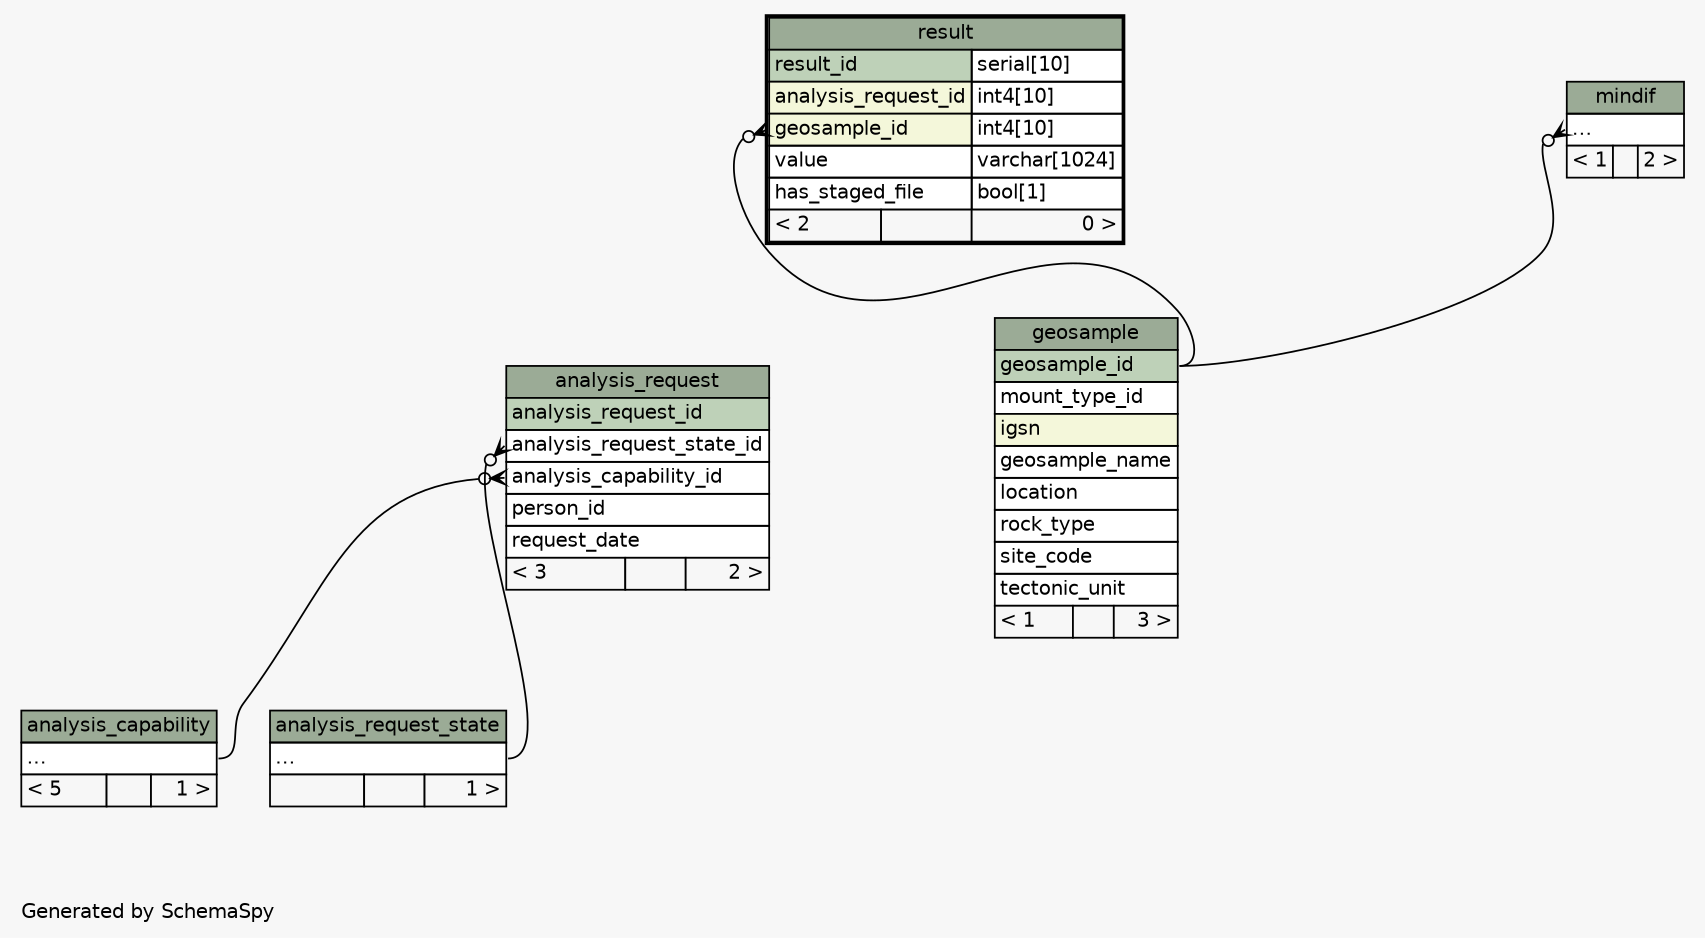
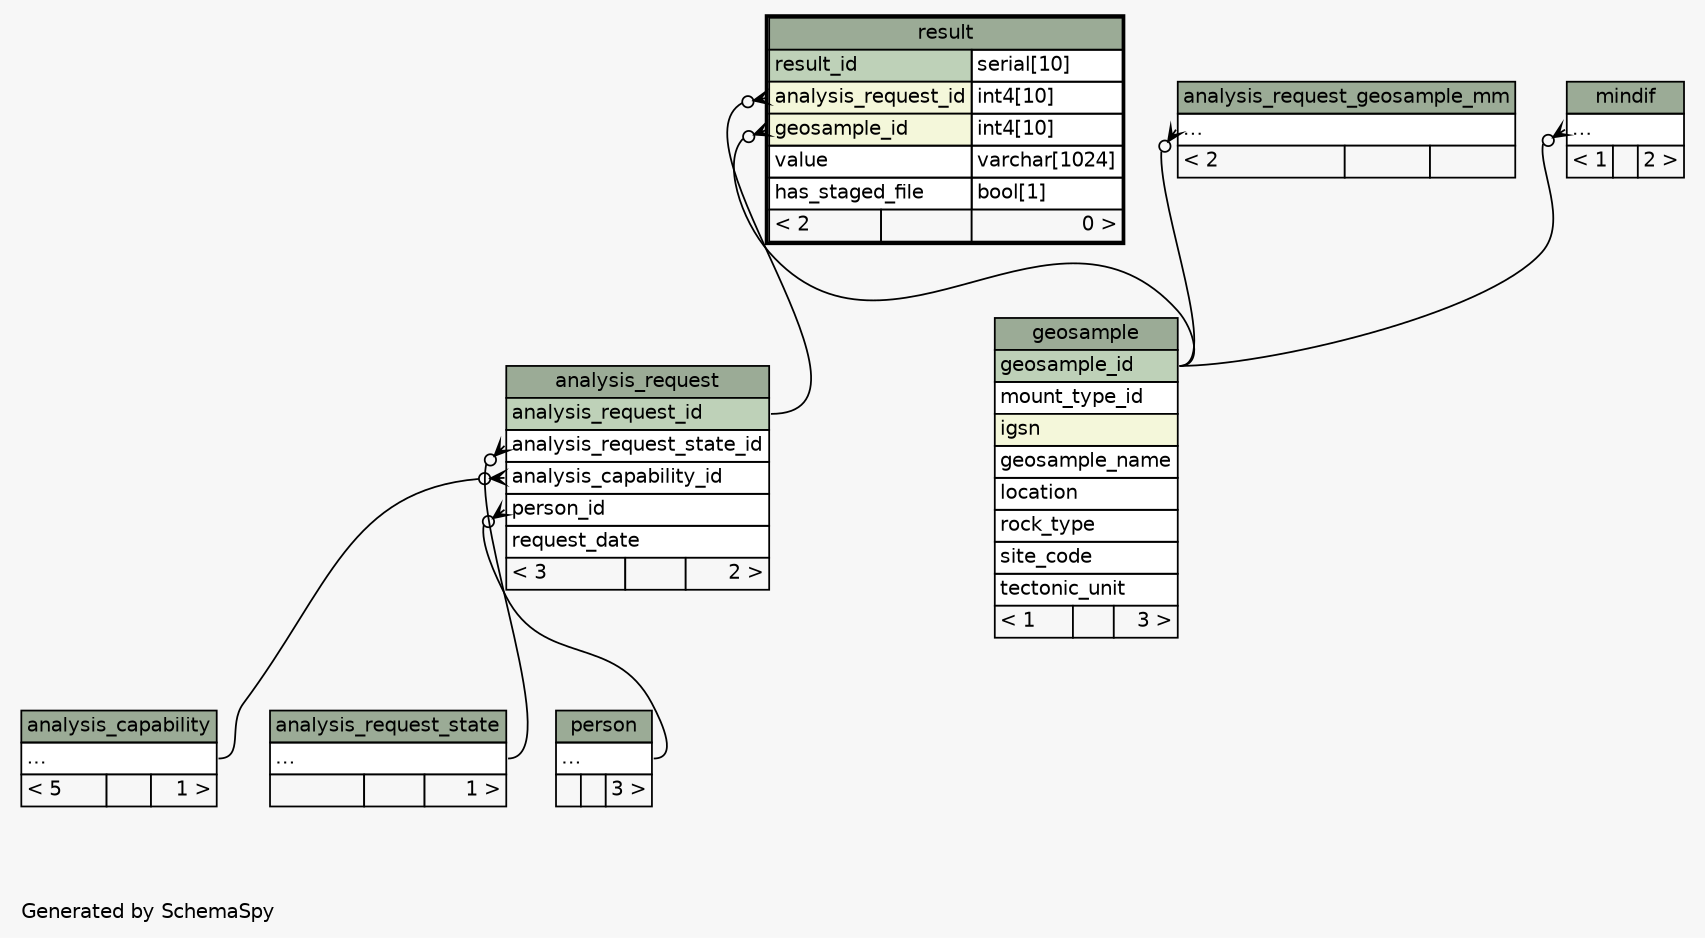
  digraph {
    bgcolor="#f7f7f7"
    fontname=Helvetica
    fontsize=11
    label="\nGenerated by SchemaSpy"
    labeljust=l
    nodesep=0.18
    rankdir=TB
    ranksep=0.46
    node [fontname=Helvetica fontsize=11 shape=plaintext]
    edge [arrowhead=none arrowsize=0.8 arrowtail=crowodot dir=back headport="elipses:e" tailport="elipses:w"]
    n1 [label=<     <TABLE BORDER="0" CELLBORDER="1" CELLSPACING="0" BGCOLOR="#ffffff">       <TR><TD COLSPAN="3" BGCOLOR="#9bab96" ALIGN="CENTER">analysis_request</TD></TR>       <TR><TD PORT="analysis_request_id" COLSPAN="3" BGCOLOR="#bed1b8" ALIGN="LEFT">analysis_request_id</TD></TR>       <TR><TD PORT="analysis_request_state_id" COLSPAN="3" ALIGN="LEFT">analysis_request_state_id</TD></TR>       <TR><TD PORT="analysis_capability_id" COLSPAN="3" ALIGN="LEFT">analysis_capability_id</TD></TR>       <TR><TD PORT="person_id" COLSPAN="3" ALIGN="LEFT">person_id</TD></TR>       <TR><TD PORT="request_date" COLSPAN="3" ALIGN="LEFT">request_date</TD></TR>       <TR><TD ALIGN="LEFT" BGCOLOR="#f7f7f7">&lt; 3</TD><TD ALIGN="RIGHT" BGCOLOR="#f7f7f7">  </TD><TD ALIGN="RIGHT" BGCOLOR="#f7f7f7">2 &gt;</TD></TR>     </TABLE>>]
    n2 [label=<     <TABLE BORDER="0" CELLBORDER="1" CELLSPACING="0" BGCOLOR="#ffffff">       <TR><TD COLSPAN="3" BGCOLOR="#9bab96" ALIGN="CENTER">analysis_capability</TD></TR>       <TR><TD PORT="elipses" COLSPAN="3" ALIGN="LEFT">...</TD></TR>       <TR><TD ALIGN="LEFT" BGCOLOR="#f7f7f7">&lt; 5</TD><TD ALIGN="RIGHT" BGCOLOR="#f7f7f7">  </TD><TD ALIGN="RIGHT" BGCOLOR="#f7f7f7">1 &gt;</TD></TR>     </TABLE>>]
    n3 [label=<     <TABLE BORDER="0" CELLBORDER="1" CELLSPACING="0" BGCOLOR="#ffffff">       <TR><TD COLSPAN="3" BGCOLOR="#9bab96" ALIGN="CENTER">analysis_request_state</TD></TR>       <TR><TD PORT="elipses" COLSPAN="3" ALIGN="LEFT">...</TD></TR>       <TR><TD ALIGN="LEFT" BGCOLOR="#f7f7f7">  </TD><TD ALIGN="RIGHT" BGCOLOR="#f7f7f7">  </TD><TD ALIGN="RIGHT" BGCOLOR="#f7f7f7">1 &gt;</TD></TR>     </TABLE>>]
+   n4 [label=<     <TABLE BORDER="0" CELLBORDER="1" CELLSPACING="0" BGCOLOR="#ffffff">       <TR><TD COLSPAN="3" BGCOLOR="#9bab96" ALIGN="CENTER">person</TD></TR>       <TR><TD PORT="elipses" COLSPAN="3" ALIGN="LEFT">...</TD></TR>       <TR><TD ALIGN="LEFT" BGCOLOR="#f7f7f7">  </TD><TD ALIGN="RIGHT" BGCOLOR="#f7f7f7">  </TD><TD ALIGN="RIGHT" BGCOLOR="#f7f7f7">3 &gt;</TD></TR>     </TABLE>>]
+   n5 [label=<     <TABLE BORDER="0" CELLBORDER="1" CELLSPACING="0" BGCOLOR="#ffffff">       <TR><TD COLSPAN="3" BGCOLOR="#9bab96" ALIGN="CENTER">analysis_request_geosample_mm</TD></TR>       <TR><TD PORT="elipses" COLSPAN="3" ALIGN="LEFT">...</TD></TR>       <TR><TD ALIGN="LEFT" BGCOLOR="#f7f7f7">&lt; 2</TD><TD ALIGN="RIGHT" BGCOLOR="#f7f7f7">  </TD><TD ALIGN="RIGHT" BGCOLOR="#f7f7f7">  </TD></TR>     </TABLE>>]
    n6 [label=<     <TABLE BORDER="0" CELLBORDER="1" CELLSPACING="0" BGCOLOR="#ffffff">       <TR><TD COLSPAN="3" BGCOLOR="#9bab96" ALIGN="CENTER">geosample</TD></TR>       <TR><TD PORT="geosample_id" COLSPAN="3" BGCOLOR="#bed1b8" ALIGN="LEFT">geosample_id</TD></TR>       <TR><TD PORT="mount_type_id" COLSPAN="3" ALIGN="LEFT">mount_type_id</TD></TR>       <TR><TD PORT="igsn" COLSPAN="3" BGCOLOR="#f4f7da" ALIGN="LEFT">igsn</TD></TR>       <TR><TD PORT="geosample_name" COLSPAN="3" ALIGN="LEFT">geosample_name</TD></TR>       <TR><TD PORT="location" COLSPAN="3" ALIGN="LEFT">location</TD></TR>       <TR><TD PORT="rock_type" COLSPAN="3" ALIGN="LEFT">rock_type</TD></TR>       <TR><TD PORT="site_code" COLSPAN="3" ALIGN="LEFT">site_code</TD></TR>       <TR><TD PORT="tectonic_unit" COLSPAN="3" ALIGN="LEFT">tectonic_unit</TD></TR>       <TR><TD ALIGN="LEFT" BGCOLOR="#f7f7f7">&lt; 1</TD><TD ALIGN="RIGHT" BGCOLOR="#f7f7f7">  </TD><TD ALIGN="RIGHT" BGCOLOR="#f7f7f7">3 &gt;</TD></TR>     </TABLE>>]
    n7 [label=<     <TABLE BORDER="0" CELLBORDER="1" CELLSPACING="0" BGCOLOR="#ffffff">       <TR><TD COLSPAN="3" BGCOLOR="#9bab96" ALIGN="CENTER">mindif</TD></TR>       <TR><TD PORT="elipses" COLSPAN="3" ALIGN="LEFT">...</TD></TR>       <TR><TD ALIGN="LEFT" BGCOLOR="#f7f7f7">&lt; 1</TD><TD ALIGN="RIGHT" BGCOLOR="#f7f7f7">  </TD><TD ALIGN="RIGHT" BGCOLOR="#f7f7f7">2 &gt;</TD></TR>     </TABLE>>]
    n8 [label=<     <TABLE BORDER="2" CELLBORDER="1" CELLSPACING="0" BGCOLOR="#ffffff">       <TR><TD COLSPAN="3" BGCOLOR="#9bab96" ALIGN="CENTER">result</TD></TR>       <TR><TD PORT="result_id" COLSPAN="2" BGCOLOR="#bed1b8" ALIGN="LEFT">result_id</TD><TD PORT="result_id.type" ALIGN="LEFT">serial[10]</TD></TR>       <TR><TD PORT="analysis_request_id" COLSPAN="2" BGCOLOR="#f4f7da" ALIGN="LEFT">analysis_request_id</TD><TD PORT="analysis_request_id.type" ALIGN="LEFT">int4[10]</TD></TR>       <TR><TD PORT="geosample_id" COLSPAN="2" BGCOLOR="#f4f7da" ALIGN="LEFT">geosample_id</TD><TD PORT="geosample_id.type" ALIGN="LEFT">int4[10]</TD></TR>       <TR><TD PORT="value" COLSPAN="2" ALIGN="LEFT">value</TD><TD PORT="value.type" ALIGN="LEFT">varchar[1024]</TD></TR>       <TR><TD PORT="has_staged_file" COLSPAN="2" ALIGN="LEFT">has_staged_file</TD><TD PORT="has_staged_file.type" ALIGN="LEFT">bool[1]</TD></TR>       <TR><TD ALIGN="LEFT" BGCOLOR="#f7f7f7">&lt; 2</TD><TD ALIGN="RIGHT" BGCOLOR="#f7f7f7">  </TD><TD ALIGN="RIGHT" BGCOLOR="#f7f7f7">0 &gt;</TD></TR>     </TABLE>>]
    n1 -> n2 [tailport="analysis_capability_id:w"]
    n1 -> n3 [tailport="analysis_request_state_id:w"]
+   n1 -> n4 [tailport="person_id:w"]
+   n5 -> n6 [headport="geosample_id:e"]
    n7 -> n6 [headport="geosample_id:e"]
+   n8 -> n1 [headport="analysis_request_id:e" tailport="analysis_request_id:w"]
    n8 -> n6 [headport="geosample_id:e" tailport="geosample_id:w"]
  }
